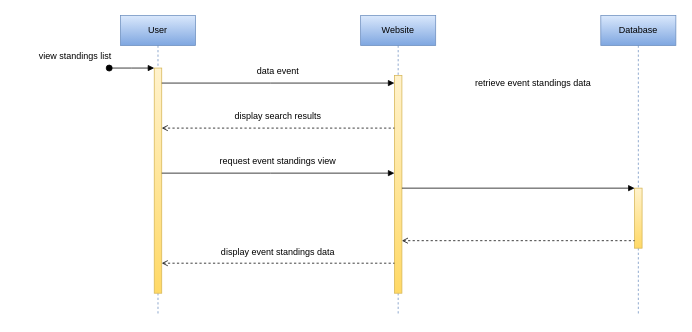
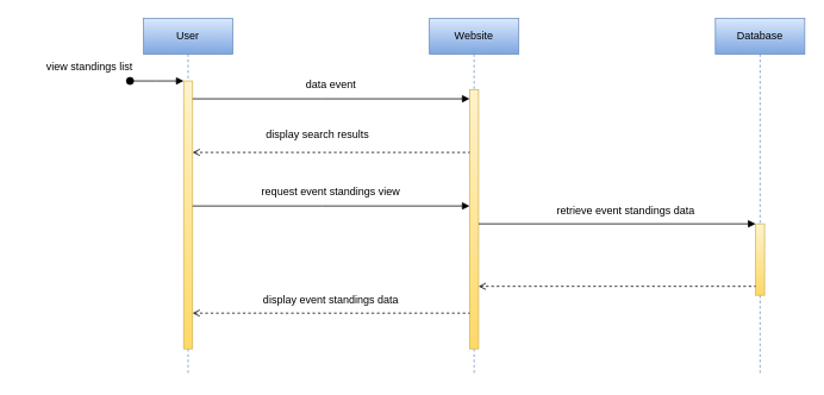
  <mxCell id="0" />
  <mxCell id="1" parent="0" />
  <mxCell id="2" value="User" style="shape=umlLifeline;perimeter=lifelinePerimeter;whiteSpace=wrap;html=1;container=0;dropTarget=0;collapsible=0;recursiveResize=0;outlineConnect=0;portConstraint=eastwest;newEdgeStyle={&quot;edgeStyle&quot;:&quot;elbowEdgeStyle&quot;,&quot;elbow&quot;:&quot;vertical&quot;,&quot;curved&quot;:0,&quot;rounded&quot;:0};fillColor=#dae8fc;gradientColor=#7ea6e0;strokeColor=#6c8ebf;" vertex="1" parent="1"><mxGeometry x="160" y="20" width="100" height="400" as="geometry" /></mxCell>
  <mxCell id="3" value="" style="html=1;points=[];perimeter=orthogonalPerimeter;outlineConnect=0;targetShapes=umlLifeline;portConstraint=eastwest;newEdgeStyle={&quot;edgeStyle&quot;:&quot;elbowEdgeStyle&quot;,&quot;elbow&quot;:&quot;vertical&quot;,&quot;curved&quot;:0,&quot;rounded&quot;:0};fillColor=#fff2cc;gradientColor=#ffd966;strokeColor=#d6b656;" vertex="1" parent="2"><mxGeometry x="45" y="70" width="10" height="300" as="geometry" /></mxCell>
  <mxCell id="4" value="" style="html=1;verticalAlign=bottom;startArrow=oval;endArrow=block;startSize=8;edgeStyle=elbowEdgeStyle;elbow=vertical;curved=0;rounded=0;" edge="1" parent="2" target="3"><mxGeometry relative="1" as="geometry"><mxPoint x="-15" y="70" as="sourcePoint" /></mxGeometry></mxCell>
  <mxCell id="5" value="Website" style="shape=umlLifeline;perimeter=lifelinePerimeter;whiteSpace=wrap;html=1;container=0;dropTarget=0;collapsible=0;recursiveResize=0;outlineConnect=0;portConstraint=eastwest;newEdgeStyle={&quot;edgeStyle&quot;:&quot;elbowEdgeStyle&quot;,&quot;elbow&quot;:&quot;vertical&quot;,&quot;curved&quot;:0,&quot;rounded&quot;:0};fillColor=#dae8fc;gradientColor=#7ea6e0;strokeColor=#6c8ebf;" vertex="1" parent="1"><mxGeometry x="480" y="20" width="100" height="400" as="geometry" /></mxCell>
  <mxCell id="6" value="" style="html=1;points=[];perimeter=orthogonalPerimeter;outlineConnect=0;targetShapes=umlLifeline;portConstraint=eastwest;newEdgeStyle={&quot;edgeStyle&quot;:&quot;elbowEdgeStyle&quot;,&quot;elbow&quot;:&quot;vertical&quot;,&quot;curved&quot;:0,&quot;rounded&quot;:0};fillColor=#fff2cc;gradientColor=#ffd966;strokeColor=#d6b656;" vertex="1" parent="5"><mxGeometry x="45" y="80" width="10" height="290" as="geometry" /></mxCell>
  <mxCell id="7" value="Database" style="shape=umlLifeline;perimeter=lifelinePerimeter;whiteSpace=wrap;html=1;container=0;dropTarget=0;collapsible=0;recursiveResize=0;outlineConnect=0;portConstraint=eastwest;newEdgeStyle={&quot;edgeStyle&quot;:&quot;elbowEdgeStyle&quot;,&quot;elbow&quot;:&quot;vertical&quot;,&quot;curved&quot;:0,&quot;rounded&quot;:0};fillColor=#dae8fc;strokeColor=#6c8ebf;gradientColor=#7ea6e0;" vertex="1" parent="1"><mxGeometry x="800" y="20" width="100" height="400" as="geometry" /></mxCell>
  <mxCell id="8" value="" style="html=1;points=[];perimeter=orthogonalPerimeter;outlineConnect=0;targetShapes=umlLifeline;portConstraint=eastwest;newEdgeStyle={&quot;edgeStyle&quot;:&quot;elbowEdgeStyle&quot;,&quot;elbow&quot;:&quot;vertical&quot;,&quot;curved&quot;:0,&quot;rounded&quot;:0};fillColor=#fff2cc;gradientColor=#ffd966;strokeColor=#d6b656;" vertex="1" parent="7"><mxGeometry x="45" y="230" width="10" height="80" as="geometry" /></mxCell>
  <mxCell id="9" value="data event" style="text;html=1;strokeColor=none;fillColor=none;align=center;verticalAlign=middle;whiteSpace=wrap;rounded=0;" vertex="1" parent="1"><mxGeometry x="290" y="80" width="160" height="30" as="geometry" /></mxCell>
- <mxCell id="10" value="display search results" style="text;html=1;strokeColor=none;fillColor=none;align=center;verticalAlign=middle;whiteSpace=wrap;rounded=0;" vertex="1" parent="1"><mxGeometry x="285" y="140" width="170" height="30" as="geometry" /></mxCell>
+ <mxCell id="10" value="display search results" style="text;html=1;strokeColor=none;fillColor=none;align=center;verticalAlign=middle;whiteSpace=wrap;rounded=0;" vertex="1" parent="1"><mxGeometry x="270" y="135" width="170" height="30" as="geometry" /></mxCell>
  <mxCell id="11" value="request event standings view" style="text;html=1;strokeColor=none;fillColor=none;align=center;verticalAlign=middle;whiteSpace=wrap;rounded=0;" vertex="1" parent="1"><mxGeometry x="285" y="200" width="170" height="30" as="geometry" /></mxCell>
- <mxCell id="12" value="retrieve event standings data" style="text;html=1;strokeColor=none;fillColor=none;align=center;verticalAlign=middle;whiteSpace=wrap;rounded=0;" vertex="1" parent="1"><mxGeometry x="630" y="95" width="160" height="30" as="geometry" /></mxCell>
+ <mxCell id="12" value="retrieve event standings data" style="text;html=1;strokeColor=none;fillColor=none;align=center;verticalAlign=middle;whiteSpace=wrap;rounded=0;" vertex="1" parent="1"><mxGeometry x="620" y="220" width="160" height="30" as="geometry" /></mxCell>
  <mxCell id="13" value="display event standings data" style="text;html=1;strokeColor=none;fillColor=none;align=center;verticalAlign=middle;whiteSpace=wrap;rounded=0;" vertex="1" parent="1"><mxGeometry x="290" y="320" width="160" height="30" as="geometry" /></mxCell>
  <mxCell id="14" value="" style="endArrow=block;html=1;rounded=0;endFill=1;" edge="1" parent="1" source="3" target="6"><mxGeometry width="50" height="50" relative="1" as="geometry"><mxPoint x="560" y="260" as="sourcePoint" /><mxPoint x="610" y="210" as="targetPoint" /><Array as="points"><mxPoint x="360" y="110" /></Array></mxGeometry></mxCell>
  <mxCell id="15" value="" style="endArrow=none;html=1;rounded=0;startArrow=open;startFill=0;dashed=1;" edge="1" parent="1" source="3" target="6"><mxGeometry width="50" height="50" relative="1" as="geometry"><mxPoint x="560" y="260" as="sourcePoint" /><mxPoint x="610" y="210" as="targetPoint" /><Array as="points"><mxPoint x="360" y="170" /></Array></mxGeometry></mxCell>
  <mxCell id="16" value="" style="endArrow=block;html=1;rounded=0;endFill=1;" edge="1" parent="1" source="3" target="6"><mxGeometry width="50" height="50" relative="1" as="geometry"><mxPoint x="225" y="120" as="sourcePoint" /><mxPoint x="535" y="120" as="targetPoint" /><Array as="points"><mxPoint x="360" y="230" /></Array></mxGeometry></mxCell>
  <mxCell id="17" value="" style="endArrow=block;html=1;rounded=0;endFill=1;" edge="1" parent="1" source="6" target="8"><mxGeometry width="50" height="50" relative="1" as="geometry"><mxPoint x="540" y="310" as="sourcePoint" /><mxPoint x="850" y="310" as="targetPoint" /><Array as="points" /></mxGeometry></mxCell>
  <mxCell id="18" value="" style="endArrow=none;html=1;rounded=0;startArrow=open;startFill=0;dashed=1;" edge="1" parent="1" source="6" target="8"><mxGeometry width="50" height="50" relative="1" as="geometry"><mxPoint x="530" y="370" as="sourcePoint" /><mxPoint x="840" y="370" as="targetPoint" /><Array as="points"><mxPoint x="690" y="320" /></Array></mxGeometry></mxCell>
  <mxCell id="19" value="" style="endArrow=none;html=1;rounded=0;startArrow=open;startFill=0;dashed=1;" edge="1" parent="1" source="3" target="6"><mxGeometry width="50" height="50" relative="1" as="geometry"><mxPoint x="235" y="190" as="sourcePoint" /><mxPoint x="545" y="190" as="targetPoint" /><Array as="points"><mxPoint x="370" y="350" /></Array></mxGeometry></mxCell>
  <mxCell id="20" value="view standings list" style="text;html=1;strokeColor=none;fillColor=none;align=center;verticalAlign=middle;whiteSpace=wrap;rounded=0;" vertex="1" parent="1"><mxGeometry x="20" y="60" width="160" height="30" as="geometry" /></mxCell>
